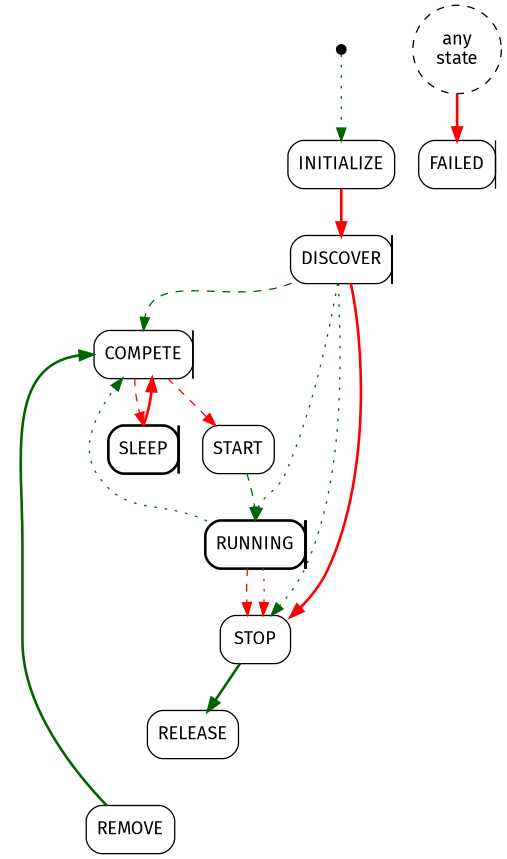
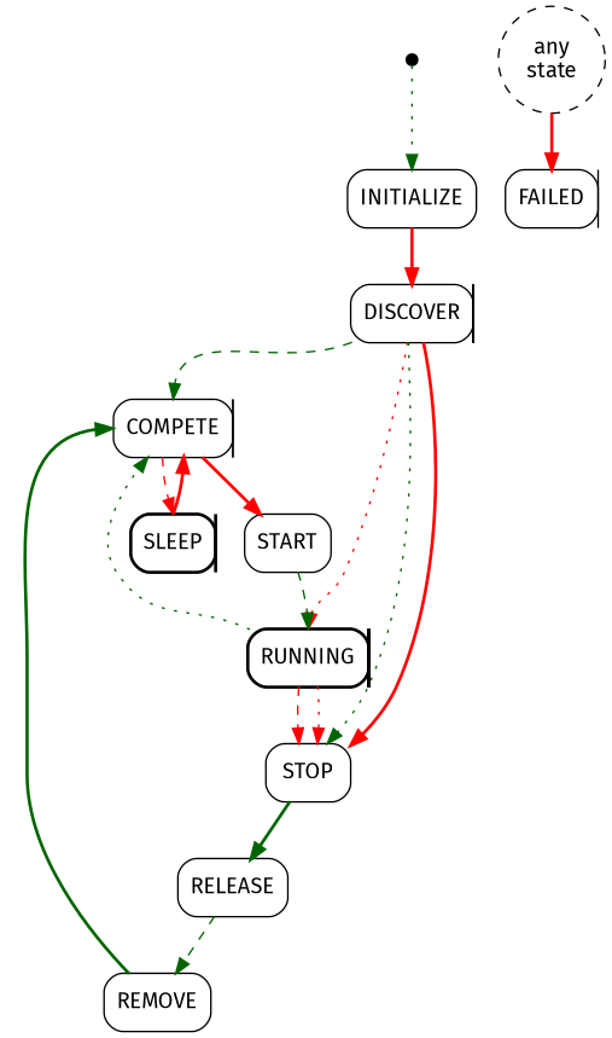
  digraph {
    fontname="Fira Sans"
    rankdir=TB
    node [fontname="Fira Sans" shape=Mrecord]
    edge [color=darkgreen fontname="Fira Sans" labelfontsize=8 style=bold]
    _INIT [shape=point width=0.1]
    INITIALIZE
    n3 [label="<0>DISCOVER |\n                  <1>Don't have lock\nContainer not running |\n                  <2>Have lock\nContainer running\nCorrect version |\n                  <3>Have lock\nContainer running\nWrong version |\n                  <4>Don't have lock\nContainer running |\n                  <5>Have lock\nContainer not running"]
    n4 [label="<0>COMPETE |\n                 <1>Lock taken |\n                 <2>Lock acquired"]
    n5 [label="<0>RUNNING |\n                 <1>Container exited |\n                 <2>Version changed |\n                 <3>Lock lost" style=bold]
    STOP
    n7 [label="<0>SLEEP |\n               <1>Lock released" style=bold]
    START
    RELEASE
    REMOVE
    n11 [label="any\nstate" shape=circle style=dashed]
    n12 [label="<0>FAILED |\n                <1>after\nexponential\nbackoff"]
    _INIT -> INITIALIZE [style=dotted]
    INITIALIZE -> n3 [color=red headport=0]
    n3 -> n4 [headport=0 style=dashed tailport=1]
-   n3 -> n5 [headport=0 style=dotted tailport=2]
+   n3 -> n5 [color=red headport=0 style=dotted tailport=2]
    n3 -> STOP [style=dotted tailport=3]
    n3 -> STOP [color=red tailport=4]
    n4 -> n7 [color=red headport=0 style=dashed tailport=1]
-   n4 -> START [color=red style=dashed tailport=2]
+   n4 -> START [color=red tailport=2]
    n5 -> n4 [style=dotted tailport=1]
    n5 -> STOP [color=red style=dashed tailport=3]
    n5 -> STOP [color=red style=dotted tailport=2]
    STOP -> RELEASE
    n7 -> n4 [color=red headport=0 tailport=1]
    START -> n5 [headport=0 style=dashed]
+   RELEASE -> REMOVE [style=dashed]
    REMOVE -> n4 [headport=0]
    n11 -> n12 [color=red headport=0]
  }
